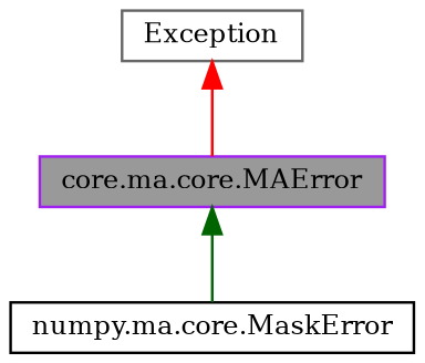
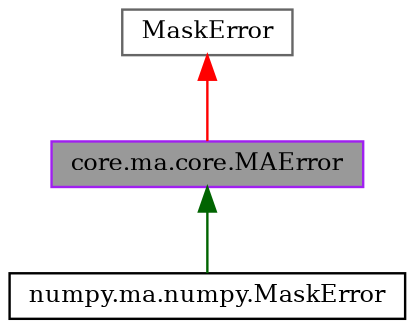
  digraph {
    fontname="DejaVu Serif"
    node [fillcolor=white fontname="DejaVu Serif" fontsize=10 shape=box style=filled]
    edge [dir=back fontname="DejaVu Serif" fontsize=10 labelfontname=Helvetica labelfontsize=10 style=solid]
    n1 [color=purple fillcolor=grey60 fontcolor=black height=0.2 label="core.ma.core.MAError" width=0.4]
-   n2 [color=black height=0.2 label="numpy.ma.core.MaskError" width=0.4]
-   n3 [color=gray40 height=0.2 label=Exception width=0.4]
+   n2 [color=black height=0.2 label="numpy.ma.numpy.MaskError" width=0.4]
+   n3 [color=gray40 height=0.2 label=MaskError width=0.4]
    n1 -> n2 [color=darkgreen]
    n3 -> n1 [color=red]
  }
